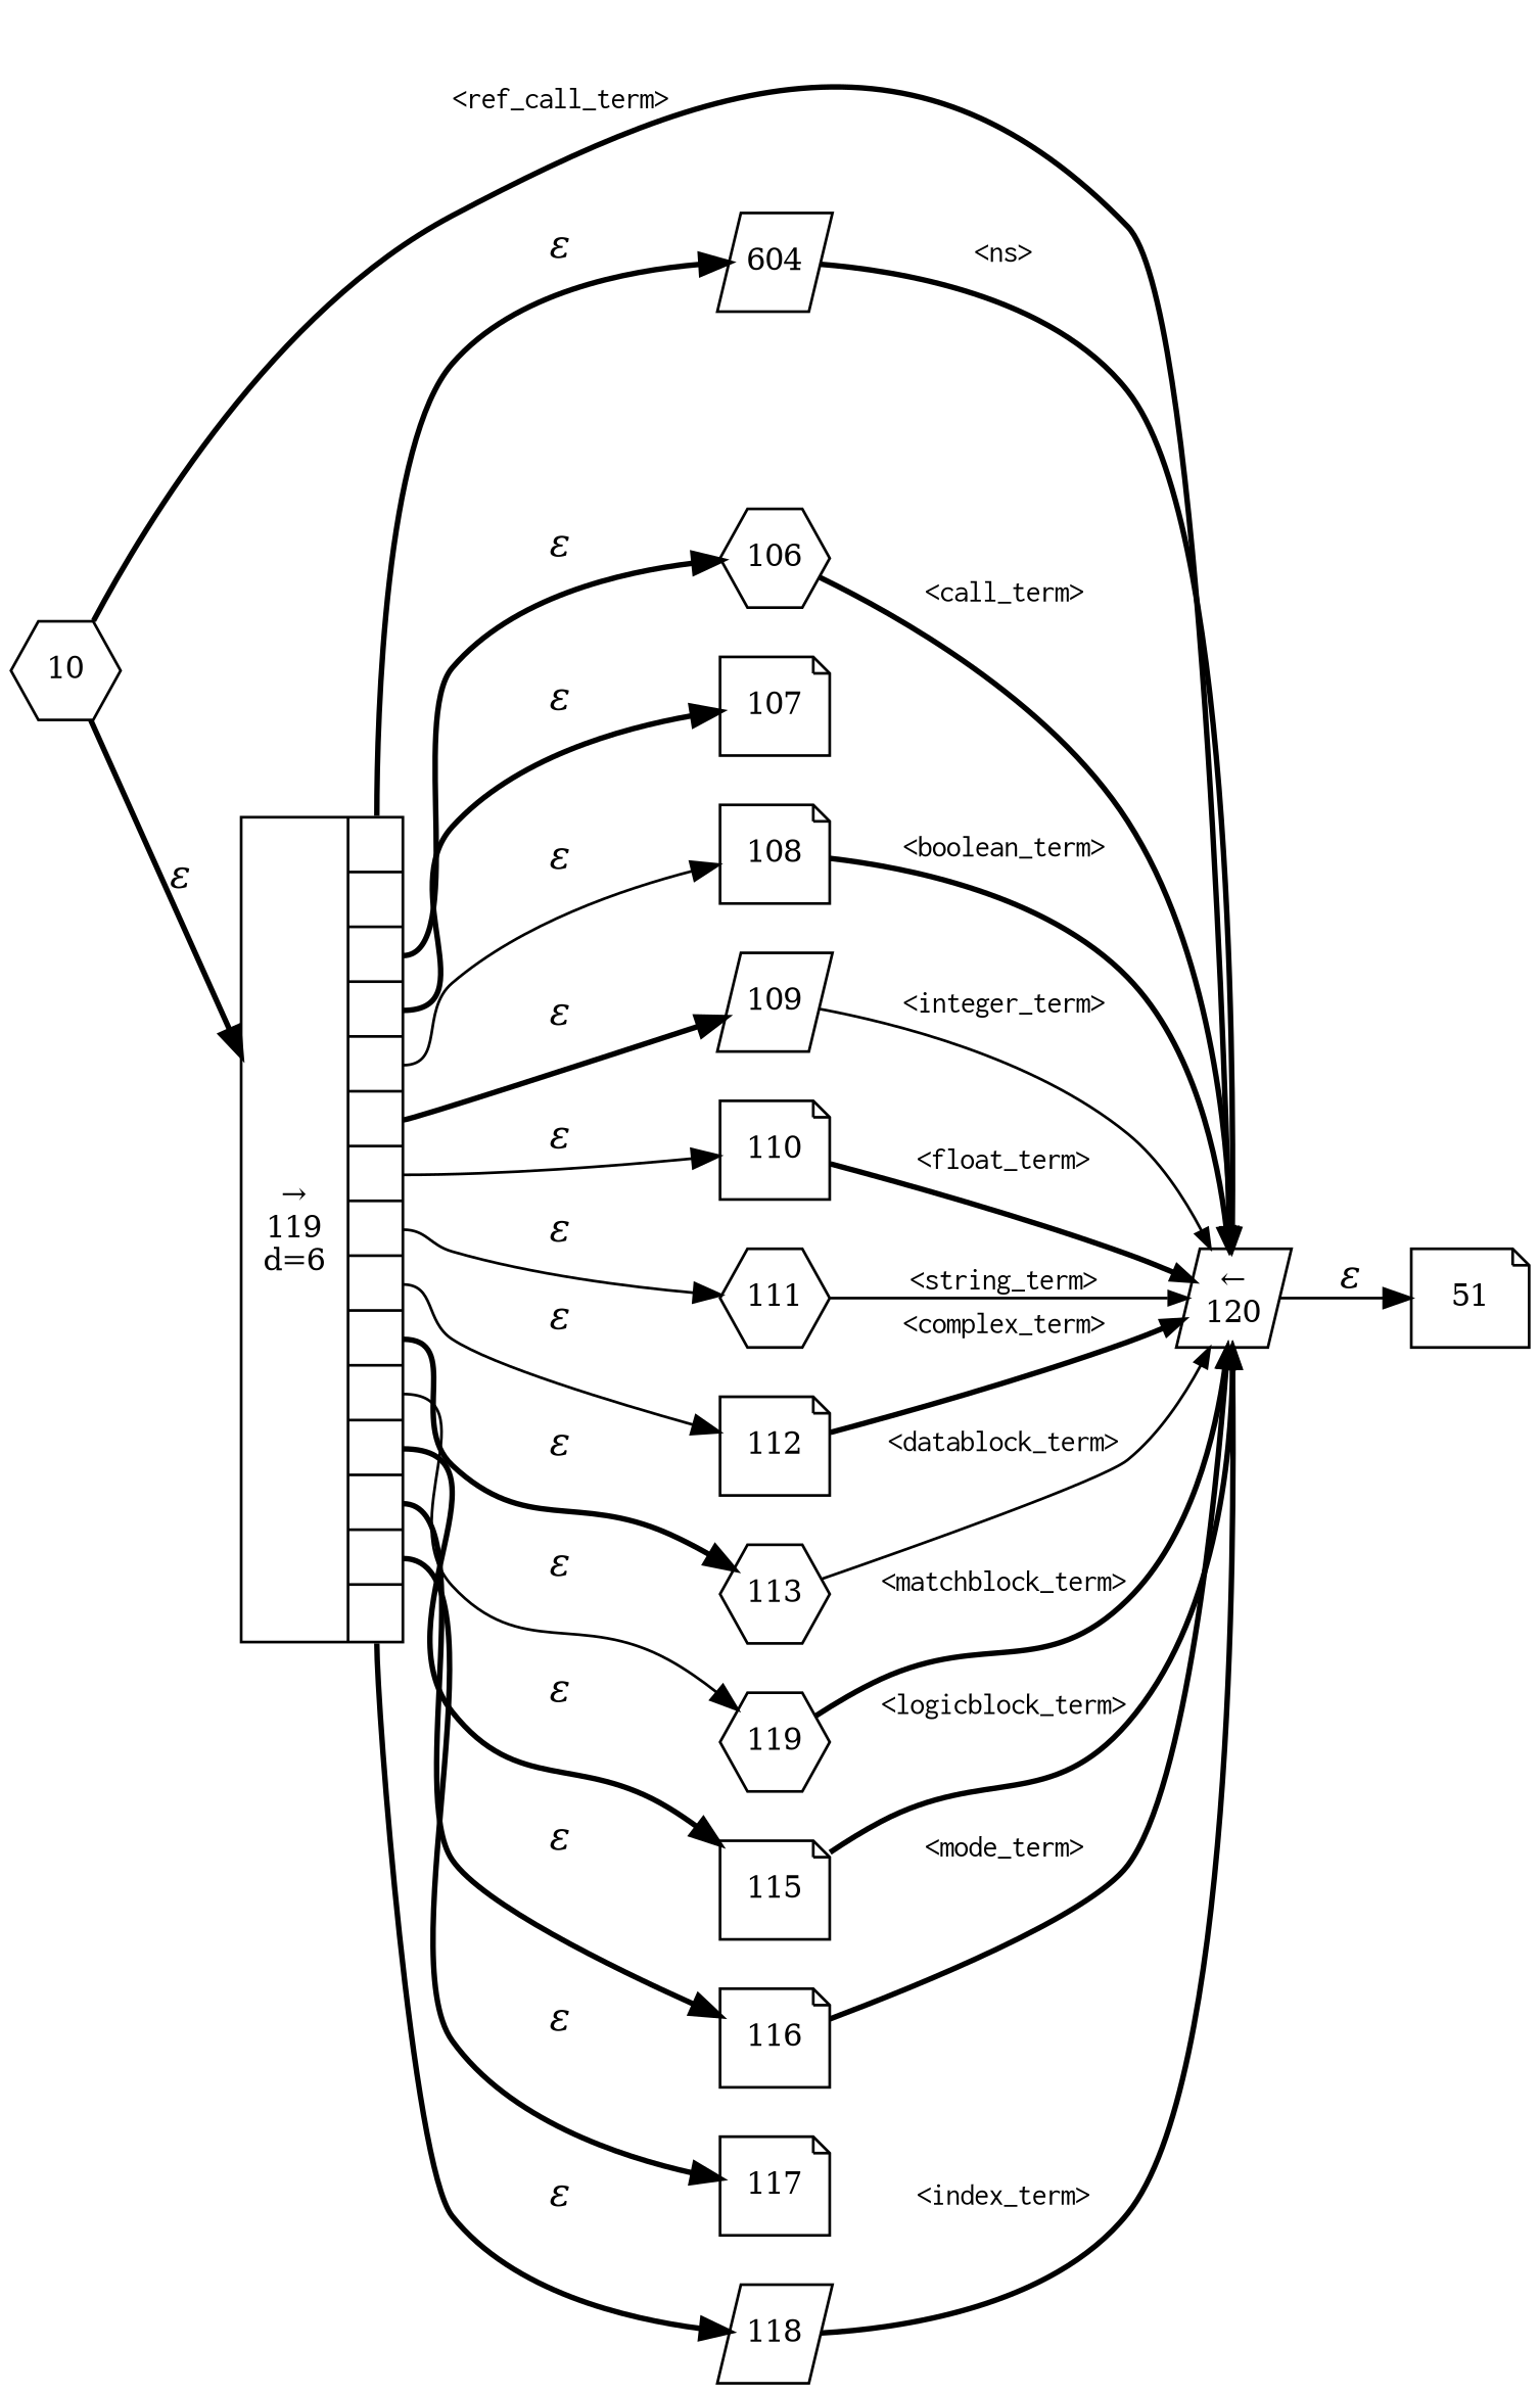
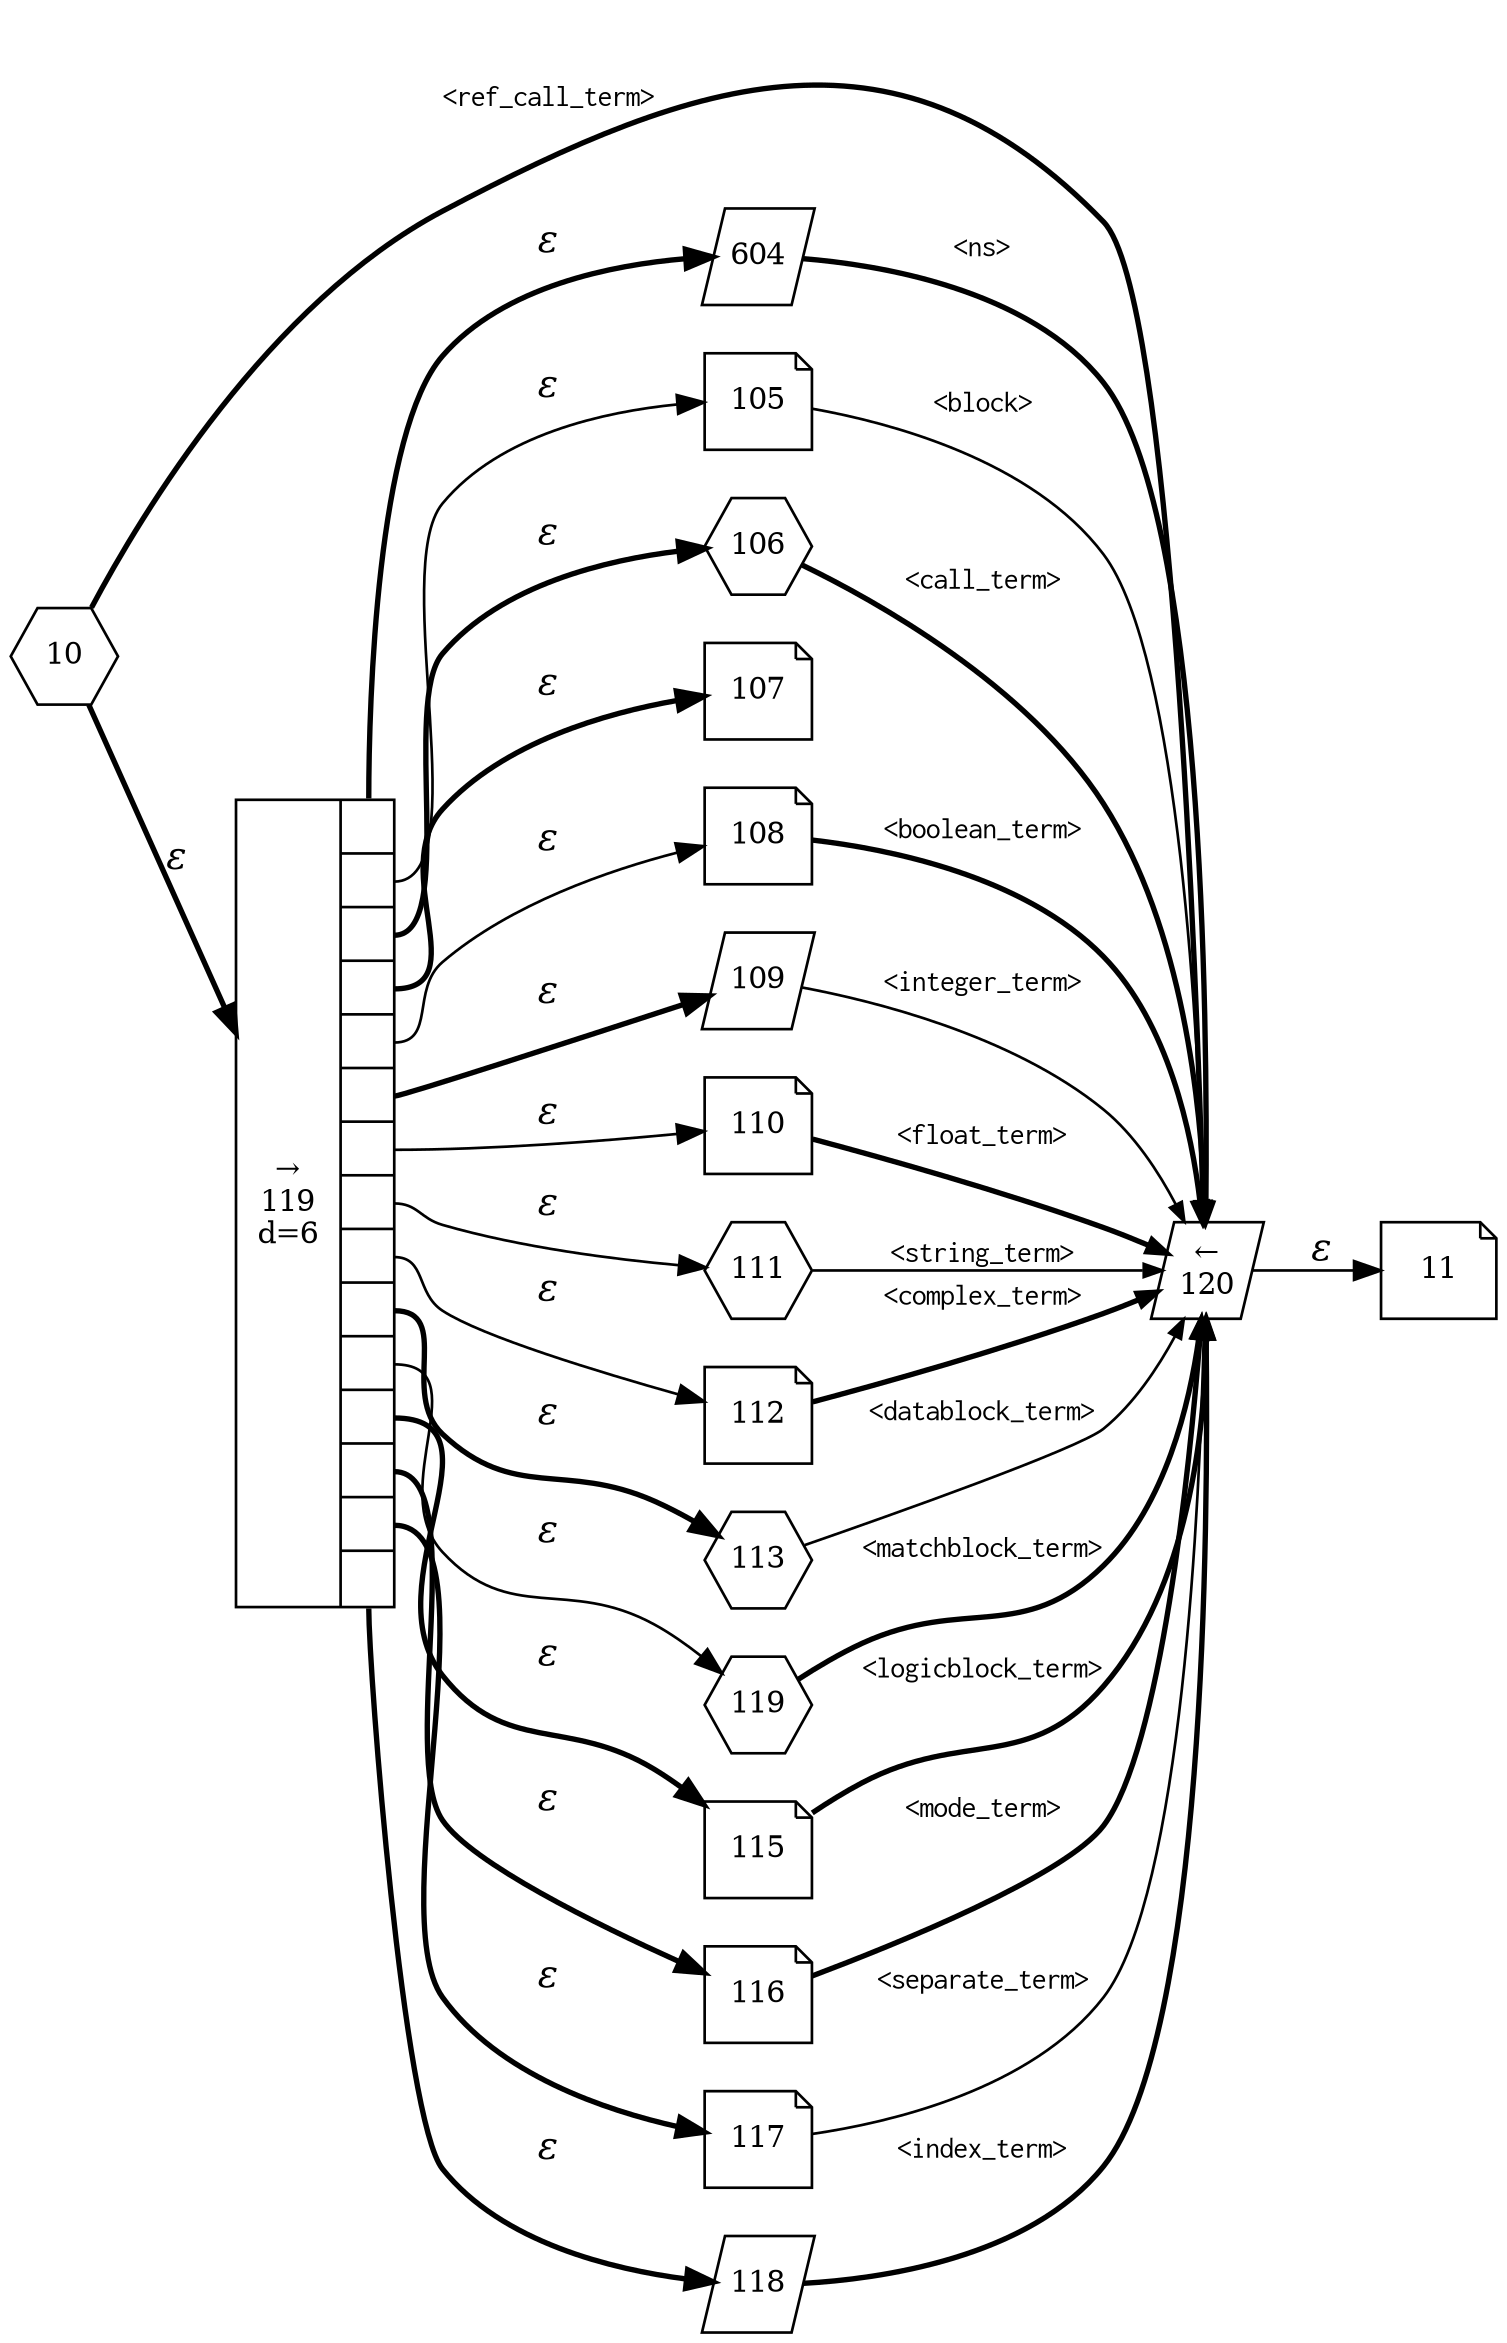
  digraph {
    rankdir=LR
    node [fixedsize=true fontsize=11 shape=note peripheries=1]
    edge [fontname="Times-Italic" style=bold]
-   n1 [label=51 width=.6 peripheries=""]
+   n1 [label=11 width=.6 peripheries=""]
    n2 [label=604 shape=parallelogram width=.55]
    n3 [label="&larr;\n120" shape=parallelogram width=.55]
+   n4 [label=105 width=.55]
    n5 [label=10 shape=hexagon width=.55]
    n6 [fixedsize=false label="{&rarr;\n119\nd=6|{<p0>|<p1>|<p2>|<p3>|<p4>|<p5>|<p6>|<p7>|<p8>|<p9>|<p10>|<p11>|<p12>|<p13>|<p14>}}" shape=record]
    n7 [label=106 shape=hexagon width=.55]
    n8 [label=107 width=.55]
    n9 [label=108 width=.55]
    n10 [label=109 shape=parallelogram width=.55]
    n11 [label=110 width=.55]
    n12 [label=111 shape=hexagon width=.55]
    n13 [label=112 width=.55]
    n14 [label=113 shape=hexagon width=.55]
    n15 [label=119 shape=hexagon width=.55]
    n16 [label=115 width=.55]
    n17 [label=116 width=.55]
    n18 [label=117 width=.55]
    n19 [label=118 shape=parallelogram width=.55]
    n2 -> n3 [arrowhead=normal arrowsize=.7 fontname=Courier fontsize=11 label="<ns>"]
    n3 -> n1 [label="&epsilon;" style=solid]
+   n4 -> n3 [arrowhead=normal arrowsize=.7 fontname=Courier fontsize=11 label="<block>" style=solid]
    n5 -> n3 [arrowhead=normal arrowsize=.7 fontname=Courier fontsize=11 label="<ref_call_term>"]
    n5 -> n6 [label="&epsilon;"]
    n6 -> n2 [label="&epsilon;" tailport=p0]
+   n6 -> n4 [label="&epsilon;" style=solid tailport=p1]
    n6 -> n7 [label="&epsilon;" tailport=p2]
    n6 -> n8 [label="&epsilon;" tailport=p3]
    n6 -> n9 [label="&epsilon;" style=solid tailport=p4]
    n6 -> n10 [label="&epsilon;" tailport=p5]
    n6 -> n11 [label="&epsilon;" style=solid tailport=p6]
    n6 -> n12 [label="&epsilon;" style=solid tailport=p7]
    n6 -> n13 [label="&epsilon;" style=solid tailport=p8]
    n6 -> n14 [label="&epsilon;" tailport=p9]
    n6 -> n15 [label="&epsilon;" style=solid tailport=p10]
    n6 -> n16 [label="&epsilon;" tailport=p11]
    n6 -> n17 [label="&epsilon;" tailport=p12]
    n6 -> n18 [label="&epsilon;" tailport=p13]
    n6 -> n19 [label="&epsilon;" tailport=p14]
    n7 -> n3 [arrowhead=normal arrowsize=.7 fontname=Courier fontsize=11 label="<call_term>"]
    n9 -> n3 [arrowhead=normal arrowsize=.7 fontname=Courier fontsize=11 label="<boolean_term>"]
    n10 -> n3 [arrowhead=normal arrowsize=.7 fontname=Courier fontsize=11 label="<integer_term>" style=solid]
    n11 -> n3 [arrowhead=normal arrowsize=.7 fontname=Courier fontsize=11 label="<float_term>"]
    n12 -> n3 [arrowhead=normal arrowsize=.7 fontname=Courier fontsize=11 label="<string_term>" style=solid]
    n13 -> n3 [arrowhead=normal arrowsize=.7 fontname=Courier fontsize=11 label="<complex_term>"]
    n14 -> n3 [arrowhead=normal arrowsize=.7 fontname=Courier fontsize=11 label="<datablock_term>" style=solid]
    n15 -> n3 [arrowhead=normal arrowsize=.7 fontname=Courier fontsize=11 label="<matchblock_term>"]
    n16 -> n3 [arrowhead=normal arrowsize=.7 fontname=Courier fontsize=11 label="<logicblock_term>"]
    n17 -> n3 [arrowhead=normal arrowsize=.7 fontname=Courier fontsize=11 label="<mode_term>"]
+   n18 -> n3 [arrowhead=normal arrowsize=.7 fontname=Courier fontsize=11 label="<separate_term>" style=solid]
    n19 -> n3 [arrowhead=normal arrowsize=.7 fontname=Courier fontsize=11 label="<index_term>"]
  }
